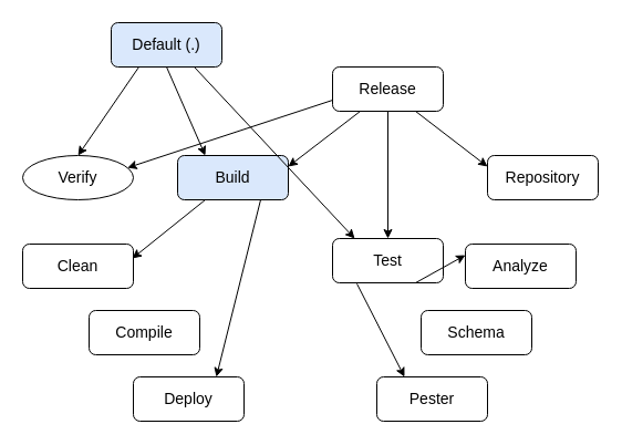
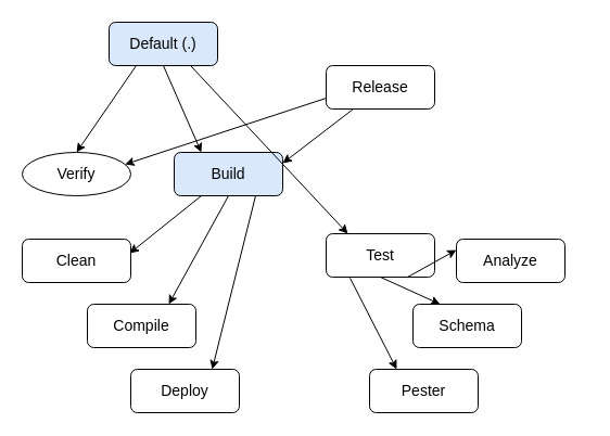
  <mxCell id="0" />
  <mxCell id="1" parent="0" />
  <mxCell id="2" value="Default (.)" style="rounded=1;whiteSpace=wrap;html=1;fontSize=14;fillColor=#dae8fc;" parent="1" vertex="1"><mxGeometry x="100" y="20" width="100" height="40" as="geometry" /></mxCell>
  <mxCell id="3" value="Release" style="rounded=1;whiteSpace=wrap;html=1;fontSize=14;" parent="1" vertex="1"><mxGeometry x="300" y="60" width="100" height="40" as="geometry" /></mxCell>
  <mxCell id="4" value="Verify" style="ellipse;whiteSpace=wrap;html=1;fontSize=14;" parent="1" vertex="1"><mxGeometry x="20" y="140" width="100" height="40" as="geometry" /></mxCell>
  <mxCell id="5" value="Test" style="rounded=1;whiteSpace=wrap;html=1;fontSize=14;" parent="1" vertex="1"><mxGeometry x="300" y="215" width="100" height="40" as="geometry" /></mxCell>
  <mxCell id="6" value="Build" style="rounded=1;whiteSpace=wrap;html=1;fontSize=14;fillColor=#dae8fc;" parent="1" vertex="1"><mxGeometry x="160" y="140" width="100" height="40" as="geometry" /></mxCell>
- <mxCell id="7" value="Repository" style="rounded=1;whiteSpace=wrap;html=1;fontSize=14;" parent="1" vertex="1"><mxGeometry x="440" y="140" width="100" height="40" as="geometry" /></mxCell>
  <mxCell id="8" value="Clean" style="rounded=1;whiteSpace=wrap;html=1;fontSize=14;" vertex="1" parent="1"><mxGeometry x="20" y="220" width="100" height="40" as="geometry" /></mxCell>
  <mxCell id="9" value="Compile" style="rounded=1;whiteSpace=wrap;html=1;fontSize=14;" vertex="1" parent="1"><mxGeometry x="80" y="280" width="100" height="40" as="geometry" /></mxCell>
  <mxCell id="10" value="Deploy" style="rounded=1;whiteSpace=wrap;html=1;fontSize=14;" vertex="1" parent="1"><mxGeometry x="120" y="340" width="100" height="40" as="geometry" /></mxCell>
  <mxCell id="11" value="" style="endArrow=none;html=1;endFill=0;entryX=0.75;entryY=1;entryDx=0;entryDy=0;startArrow=classic;startFill=1;exitX=0.75;exitY=0;exitDx=0;exitDy=0;" edge="1" parent="1" source="10" target="6"><mxGeometry width="50" height="50" relative="1" as="geometry"><mxPoint x="370" y="170" as="sourcePoint" /><mxPoint x="350" y="-50" as="targetPoint" /></mxGeometry></mxCell>
  <mxCell id="12" value="Pester" style="rounded=1;whiteSpace=wrap;html=1;fontSize=14;" vertex="1" parent="1"><mxGeometry x="340" y="340" width="100" height="40" as="geometry" /></mxCell>
  <mxCell id="13" value="Schema" style="rounded=1;whiteSpace=wrap;html=1;fontSize=14;" vertex="1" parent="1"><mxGeometry x="380" y="280" width="100" height="40" as="geometry" /></mxCell>
  <mxCell id="14" value="Analyze" style="rounded=1;whiteSpace=wrap;html=1;fontSize=14;" vertex="1" parent="1"><mxGeometry x="420" y="220" width="100" height="40" as="geometry" /></mxCell>
+ <mxCell id="15" value="" style="endArrow=none;html=1;endFill=0;entryX=0.5;entryY=1;entryDx=0;entryDy=0;startArrow=classic;startFill=1;exitX=0.75;exitY=0;exitDx=0;exitDy=0;" edge="1" parent="1" source="9" target="6"><mxGeometry width="50" height="50" relative="1" as="geometry"><mxPoint x="320" y="230" as="sourcePoint" /><mxPoint x="330" y="110" as="targetPoint" /></mxGeometry></mxCell>
  <mxCell id="16" value="" style="endArrow=none;html=1;endFill=0;entryX=0.25;entryY=1;entryDx=0;entryDy=0;startArrow=classic;startFill=1;" edge="1" parent="1" target="6"><mxGeometry width="50" height="50" relative="1" as="geometry"><mxPoint x="119" y="233" as="sourcePoint" /><mxPoint x="340" y="120" as="targetPoint" /></mxGeometry></mxCell>
  <mxCell id="17" value="" style="endArrow=none;html=1;endFill=0;entryX=0.75;entryY=1;entryDx=0;entryDy=0;startArrow=classic;startFill=1;exitX=0;exitY=0.25;exitDx=0;exitDy=0;" edge="1" parent="1" source="14" target="5"><mxGeometry width="50" height="50" relative="1" as="geometry"><mxPoint x="710" y="190" as="sourcePoint" /><mxPoint x="680" y="150" as="targetPoint" /></mxGeometry></mxCell>
+ <mxCell id="18" value="" style="endArrow=none;html=1;endFill=0;entryX=0.5;entryY=1;entryDx=0;entryDy=0;startArrow=classic;startFill=1;exitX=0.25;exitY=0;exitDx=0;exitDy=0;" edge="1" parent="1" source="13" target="5"><mxGeometry width="50" height="50" relative="1" as="geometry"><mxPoint x="700" y="230" as="sourcePoint" /><mxPoint x="620" y="190" as="targetPoint" /></mxGeometry></mxCell>
  <mxCell id="19" value="" style="endArrow=none;html=1;endFill=0;entryX=0.22;entryY=1.02;entryDx=0;entryDy=0;startArrow=classic;startFill=1;exitX=0.25;exitY=0;exitDx=0;exitDy=0;entryPerimeter=0;" edge="1" parent="1" source="12" target="5"><mxGeometry width="50" height="50" relative="1" as="geometry"><mxPoint x="710" y="240" as="sourcePoint" /><mxPoint x="630" y="200" as="targetPoint" /></mxGeometry></mxCell>
- <mxCell id="20" value="" style="endArrow=none;html=1;endFill=0;entryX=0.75;entryY=1;entryDx=0;entryDy=0;startArrow=classic;startFill=1;exitX=0;exitY=0.25;exitDx=0;exitDy=0;" edge="1" parent="1" source="7" target="3"><mxGeometry width="50" height="50" relative="1" as="geometry"><mxPoint x="599" y="150" as="sourcePoint" /><mxPoint x="550" y="70" as="targetPoint" /></mxGeometry></mxCell>
- <mxCell id="21" value="" style="endArrow=none;html=1;endFill=0;entryX=0.5;entryY=1;entryDx=0;entryDy=0;startArrow=classic;startFill=1;exitX=0.5;exitY=0;exitDx=0;exitDy=0;" edge="1" parent="1" source="5" target="3"><mxGeometry width="50" height="50" relative="1" as="geometry"><mxPoint x="528.8" y="151.6" as="sourcePoint" /><mxPoint x="525" y="80" as="targetPoint" /></mxGeometry></mxCell>
  <mxCell id="22" value="" style="endArrow=none;html=1;endFill=0;startArrow=classic;startFill=1;entryX=0;entryY=0.75;entryDx=0;entryDy=0;exitX=1;exitY=0.25;exitDx=0;exitDy=0;" edge="1" parent="1" source="4" target="3"><mxGeometry width="50" height="50" relative="1" as="geometry"><mxPoint x="538.8" y="161.6" as="sourcePoint" /><mxPoint x="470" y="72" as="targetPoint" /></mxGeometry></mxCell>
  <mxCell id="23" value="" style="endArrow=none;html=1;endFill=0;entryX=0.25;entryY=1;entryDx=0;entryDy=0;startArrow=classic;startFill=1;exitX=1;exitY=0.25;exitDx=0;exitDy=0;" edge="1" parent="1" source="6" target="3"><mxGeometry width="50" height="50" relative="1" as="geometry"><mxPoint x="548.8" y="171.6" as="sourcePoint" /><mxPoint x="545" y="100" as="targetPoint" /></mxGeometry></mxCell>
  <mxCell id="24" value="" style="endArrow=none;html=1;endFill=0;startArrow=classic;startFill=1;entryX=0.25;entryY=1;entryDx=0;entryDy=0;exitX=0.5;exitY=0;exitDx=0;exitDy=0;" edge="1" parent="1" source="4" target="2"><mxGeometry width="50" height="50" relative="1" as="geometry"><mxPoint x="130" y="160" as="sourcePoint" /><mxPoint x="310" y="100" as="targetPoint" /></mxGeometry></mxCell>
  <mxCell id="25" value="" style="endArrow=none;html=1;endFill=0;startArrow=classic;startFill=1;entryX=0.5;entryY=1;entryDx=0;entryDy=0;exitX=0.25;exitY=0;exitDx=0;exitDy=0;" edge="1" parent="1" source="6" target="2"><mxGeometry width="50" height="50" relative="1" as="geometry"><mxPoint x="140" y="170" as="sourcePoint" /><mxPoint x="320" y="110" as="targetPoint" /></mxGeometry></mxCell>
  <mxCell id="26" value="" style="endArrow=none;html=1;endFill=0;startArrow=classic;startFill=1;entryX=0.75;entryY=1;entryDx=0;entryDy=0;exitX=0.2;exitY=0;exitDx=0;exitDy=0;exitPerimeter=0;" edge="1" parent="1" source="5" target="2"><mxGeometry width="50" height="50" relative="1" as="geometry"><mxPoint x="195" y="150" as="sourcePoint" /><mxPoint x="160" y="70" as="targetPoint" /></mxGeometry></mxCell>
